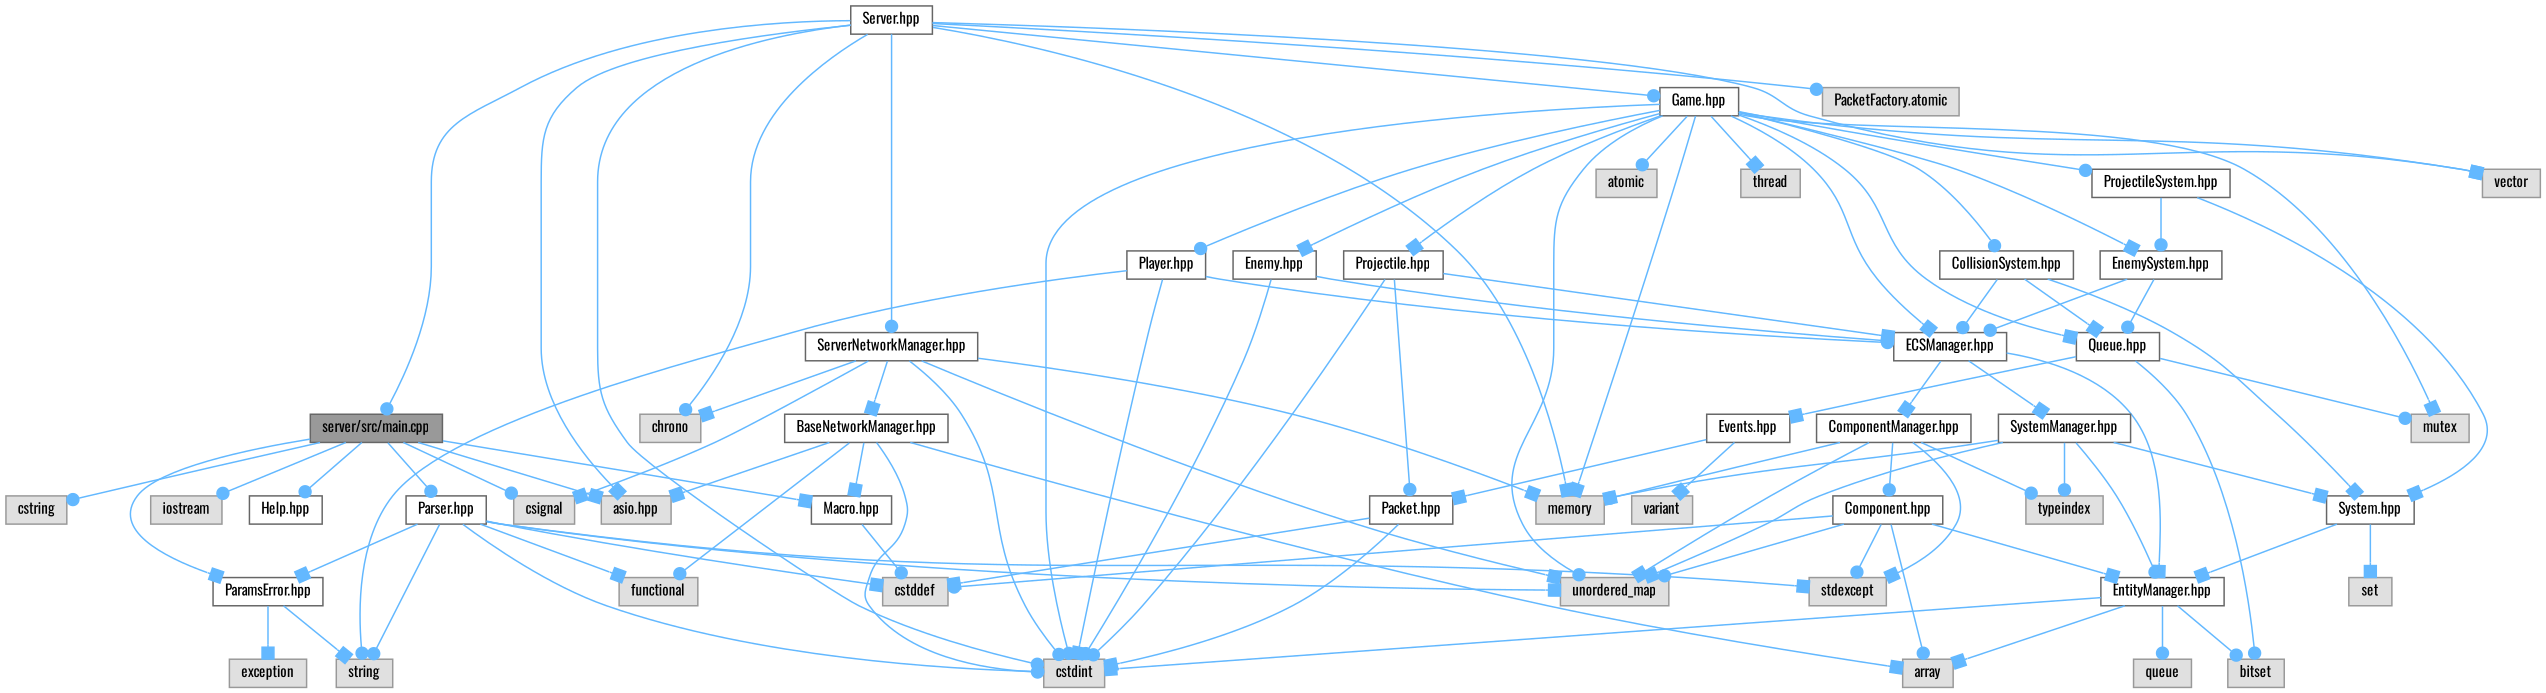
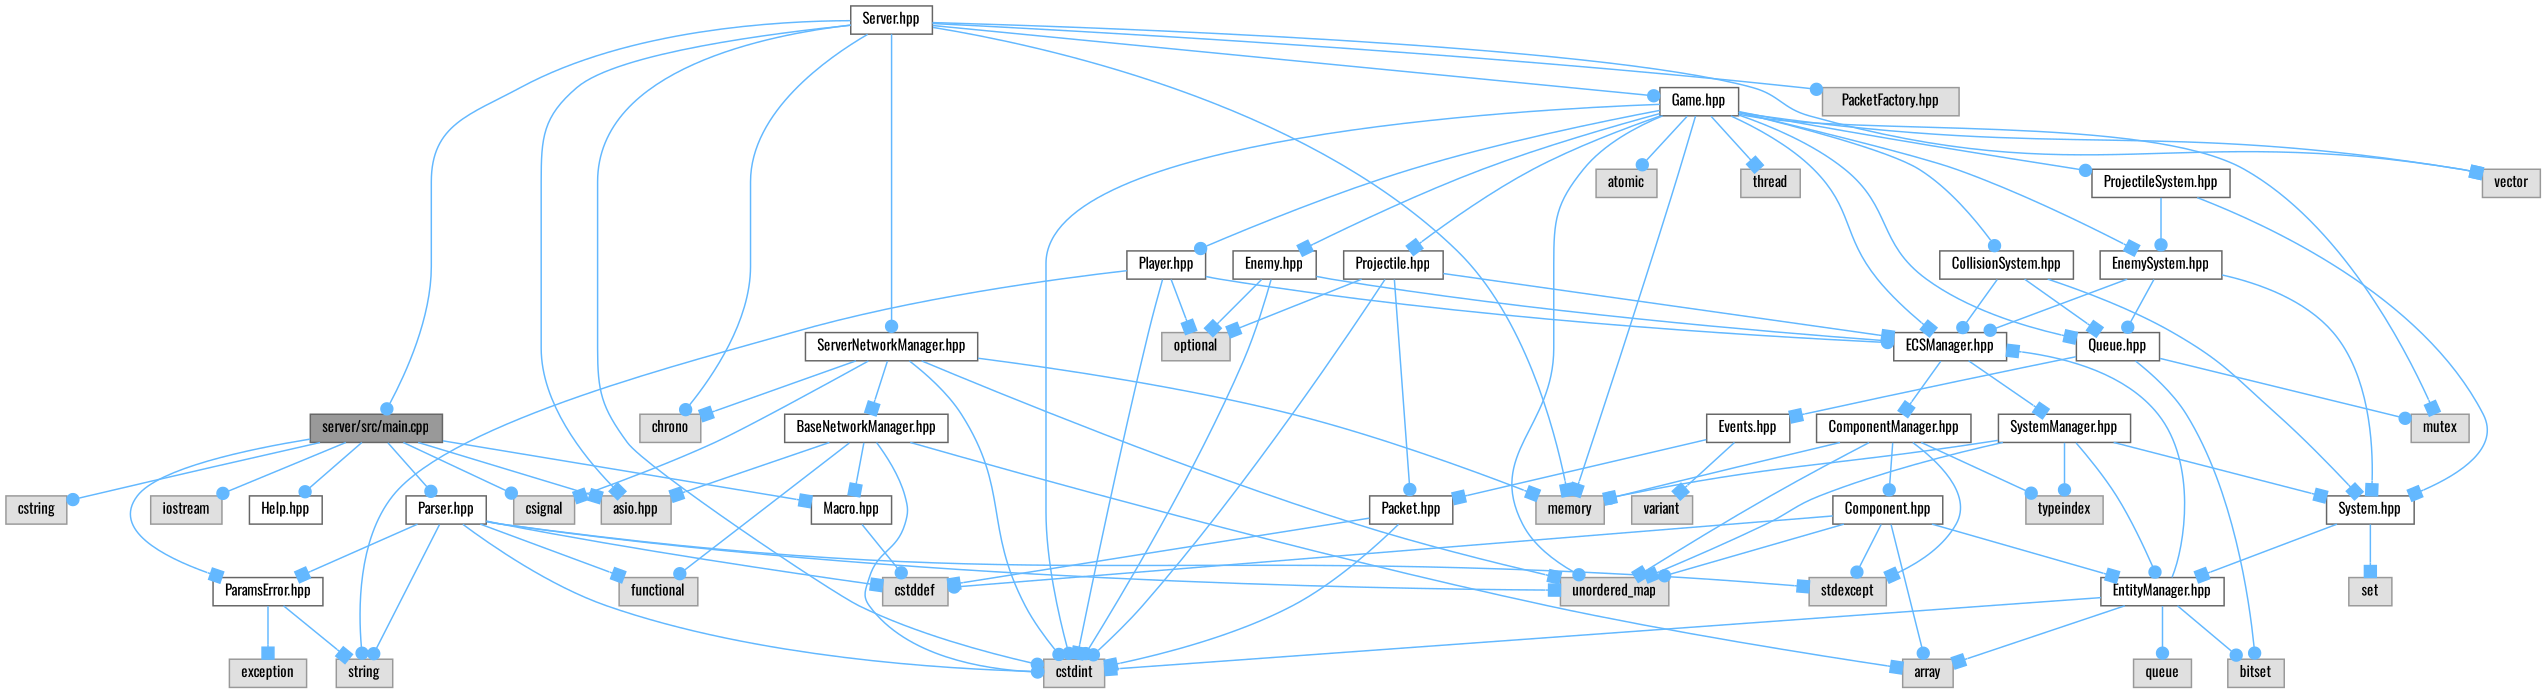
  digraph {
    fontname=Oswald
    node [color=grey60 fillcolor="#E0E0E0" fontname=Oswald fontsize=10 shape=box style=filled]
    edge [arrowhead=box color=steelblue1 fontname=Oswald fontsize=10 labelfontname=Helvetica labelfontsize=10 style=solid]
    n1 [color=gray40 fillcolor=grey60 fontcolor=black height=0.2 label="server/src/main.cpp" width=0.4]
    n2 [height=0.2 label="asio.hpp" width=0.4]
    n3 [height=0.2 label=csignal width=0.4]
    n4 [height=0.2 label=cstring width=0.4]
    n5 [height=0.2 label=iostream width=0.4]
    n6 [color=grey40 fillcolor=white height=0.2 label="Help.hpp" width=0.4]
    n7 [color=grey40 fillcolor=white height=0.2 label="Macro.hpp" width=0.4]
    n8 [color=grey40 fillcolor=white height=0.2 label="ParamsError.hpp" width=0.4]
    n9 [color=grey40 fillcolor=white height=0.2 label="Parser.hpp" width=0.4]
    n10 [height=0.2 label=cstddef width=0.4]
    n11 [height=0.2 label=exception width=0.4]
    n12 [height=0.2 label=string width=0.4]
    n13 [height=0.2 label=cstdint width=0.4]
    n14 [height=0.2 label=functional width=0.4]
    n15 [height=0.2 label=unordered_map width=0.4]
    n16 [height=0.2 label=stdexcept width=0.4]
    n17 [color=grey40 fillcolor=white height=0.2 label="Server.hpp" width=0.4]
    n18 [height=0.2 label=chrono width=0.4]
    n19 [height=0.2 label=memory width=0.4]
    n20 [height=0.2 label=vector width=0.4]
    n21 [color=grey40 fillcolor=white height=0.2 label="Game.hpp" width=0.4]
-   n22 [height=0.2 label="PacketFactory.atomic" width=0.4]
+   n22 [height=0.2 label="PacketFactory.hpp" width=0.4]
    n23 [color=grey40 fillcolor=white height=0.2 label="ServerNetworkManager.hpp" width=0.4]
    n24 [height=0.2 label=atomic width=0.4]
    n25 [height=0.2 label=mutex width=0.4]
    n26 [height=0.2 label=thread width=0.4]
    n27 [color=grey40 fillcolor=white height=0.2 label="CollisionSystem.hpp" width=0.4]
    n28 [color=grey40 fillcolor=white height=0.2 label="ECSManager.hpp" width=0.4]
    n29 [color=grey40 fillcolor=white height=0.2 label="Queue.hpp" width=0.4]
    n30 [color=grey40 fillcolor=white height=0.2 label="Enemy.hpp" width=0.4]
    n31 [color=grey40 fillcolor=white height=0.2 label="EnemySystem.hpp" width=0.4]
    n32 [color=grey40 fillcolor=white height=0.2 label="Player.hpp" width=0.4]
    n33 [color=grey40 fillcolor=white height=0.2 label="Projectile.hpp" width=0.4]
    n34 [color=grey40 fillcolor=white height=0.2 label="ProjectileSystem.hpp" width=0.4]
    n35 [color=grey40 fillcolor=white height=0.2 label="BaseNetworkManager.hpp" width=0.4]
    n36 [color=grey40 fillcolor=white height=0.2 label="System.hpp" width=0.4]
    n37 [color=grey40 fillcolor=white height=0.2 label="EntityManager.hpp" width=0.4]
    n38 [color=grey40 fillcolor=white height=0.2 label="ComponentManager.hpp" width=0.4]
    n39 [color=grey40 fillcolor=white height=0.2 label="SystemManager.hpp" width=0.4]
    n40 [height=0.2 label=bitset width=0.4]
    n41 [color=grey40 fillcolor=white height=0.2 label="Events.hpp" width=0.4]
+   n42 [height=0.2 label=optional width=0.4]
    n43 [color=grey40 fillcolor=white height=0.2 label="Packet.hpp" width=0.4]
    n44 [height=0.2 label=set width=0.4]
    n45 [height=0.2 label=queue width=0.4]
    n46 [height=0.2 label=array width=0.4]
    n47 [height=0.2 label=typeindex width=0.4]
    n48 [color=grey40 fillcolor=white height=0.2 label="Component.hpp" width=0.4]
    n49 [height=0.2 label=variant width=0.4]
    n1 -> n2
    n1 -> n3 [arrowhead=dot]
    n1 -> n4 [arrowhead=dot]
    n1 -> n5 [arrowhead=dot]
    n1 -> n6 [arrowhead=dot]
    n1 -> n7
    n1 -> n8
    n1 -> n9 [arrowhead=dot]
    n7 -> n10 [arrowhead=dot]
    n8 -> n11
    n8 -> n12
    n9 -> n8
    n9 -> n10
    n9 -> n12 [arrowhead=dot]
    n9 -> n13 [arrowhead=dot]
    n9 -> n14
    n9 -> n15
    n9 -> n16
    n17 -> n1 [arrowhead=dot]
    n17 -> n2
    n17 -> n13 [arrowhead=dot]
    n17 -> n18 [arrowhead=dot]
    n17 -> n19
    n17 -> n20
    n17 -> n21 [arrowhead=dot]
    n17 -> n22 [arrowhead=dot]
    n17 -> n23 [arrowhead=dot]
    n21 -> n13 [arrowhead=dot]
    n21 -> n15 [arrowhead=dot]
    n21 -> n19
    n21 -> n20
    n21 -> n24 [arrowhead=dot]
    n21 -> n25
    n21 -> n26
    n21 -> n27 [arrowhead=dot]
    n21 -> n28
    n21 -> n29
    n21 -> n30
    n21 -> n31
    n21 -> n32 [arrowhead=dot]
    n21 -> n33
    n21 -> n34 [arrowhead=dot]
    n23 -> n3
    n23 -> n13 [arrowhead=dot]
    n23 -> n15
    n23 -> n18
    n23 -> n19
    n23 -> n35
    n27 -> n28 [arrowhead=dot]
    n27 -> n29
    n27 -> n36
-   n28 -> n37
+   n37 -> n28
    n28 -> n38
    n28 -> n39
    n29 -> n25 [arrowhead=dot]
    n29 -> n40 [arrowhead=dot]
    n29 -> n41
    n30 -> n13 [arrowhead=dot]
    n30 -> n28 [arrowhead=dot]
+   n30 -> n42
    n31 -> n28 [arrowhead=dot]
    n31 -> n29 [arrowhead=dot]
+   n31 -> n36
    n32 -> n12 [arrowhead=dot]
    n32 -> n13
    n32 -> n28 [arrowhead=dot]
+   n32 -> n42
    n33 -> n13 [arrowhead=dot]
    n33 -> n28
+   n33 -> n42
    n33 -> n43 [arrowhead=dot]
    n34 -> n31 [arrowhead=dot]
    n34 -> n36
    n35 -> n2
    n35 -> n7
    n35 -> n13 [arrowhead=dot]
    n35 -> n14 [arrowhead=dot]
    n35 -> n46
    n36 -> n37
    n36 -> n44
    n37 -> n13
    n37 -> n40 [arrowhead=dot]
    n37 -> n45 [arrowhead=dot]
    n37 -> n46
    n38 -> n15
    n38 -> n16
    n38 -> n19 [arrowhead=dot]
    n38 -> n47 [arrowhead=dot]
    n38 -> n48 [arrowhead=dot]
    n39 -> n15
    n39 -> n19
    n39 -> n36
    n39 -> n37 [arrowhead=dot]
    n39 -> n47 [arrowhead=dot]
    n41 -> n43
    n41 -> n49
    n43 -> n10
    n43 -> n13
    n48 -> n10 [arrowhead=dot]
    n48 -> n15 [arrowhead=dot]
    n48 -> n16 [arrowhead=dot]
    n48 -> n37
    n48 -> n46 [arrowhead=dot]
  }
